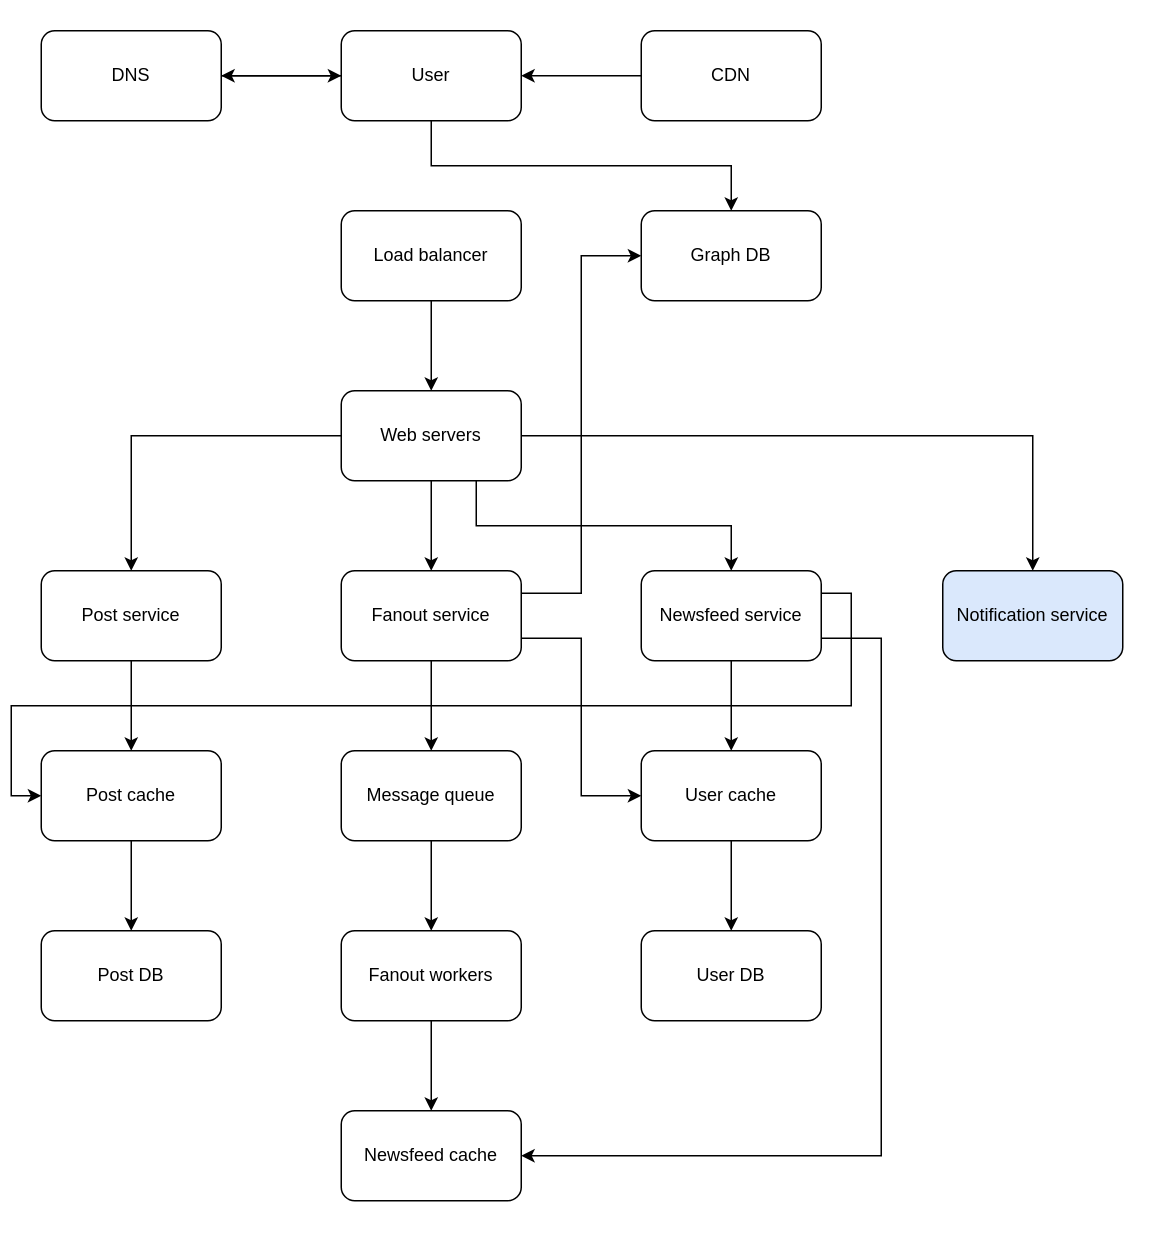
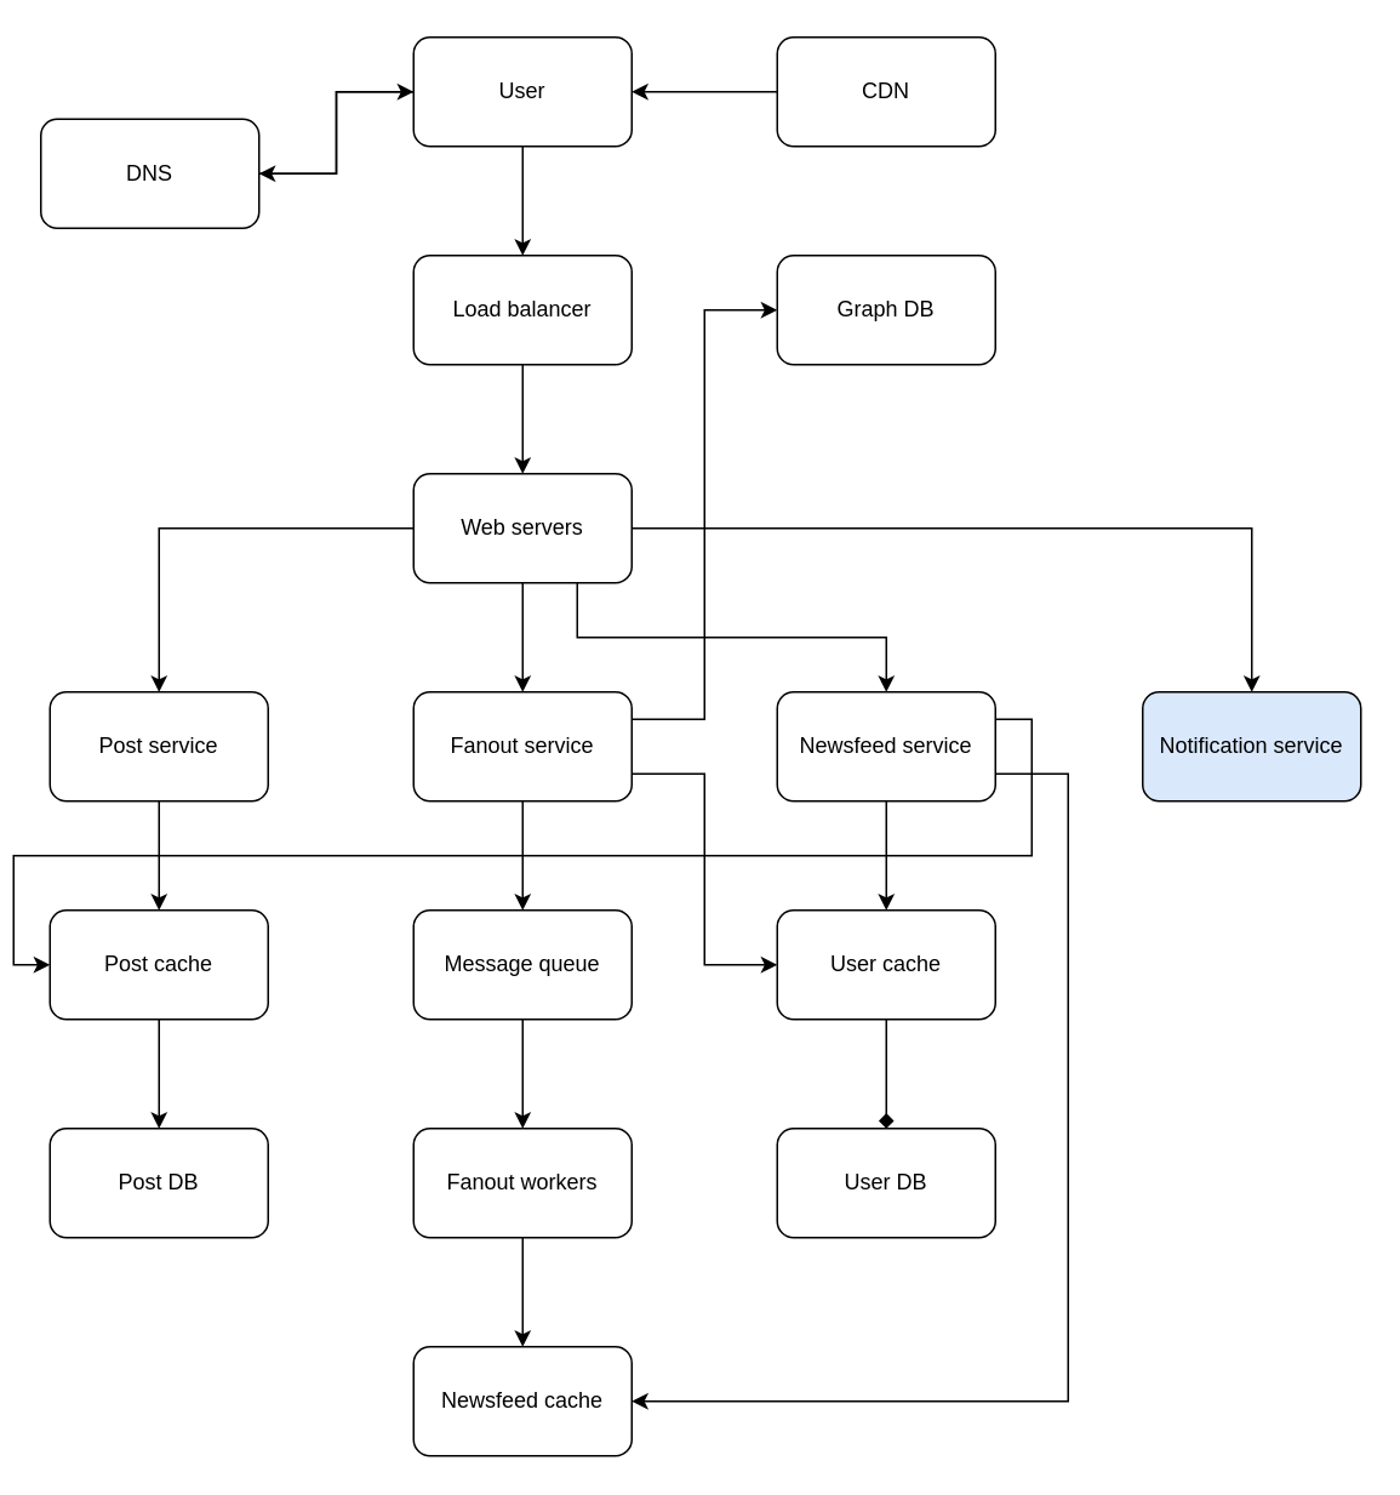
  <mxCell id="0" />
  <mxCell id="1" parent="0" />
- <mxCell id="2" style="edgeStyle=orthogonalEdgeStyle;rounded=0;orthogonalLoop=1;jettySize=auto;html=1;exitX=0.5;exitY=1;exitDx=0;exitDy=0;" parent="1" source="4" target="27" edge="1"><mxGeometry relative="1" as="geometry" /></mxCell>
+ <mxCell id="2" style="edgeStyle=orthogonalEdgeStyle;rounded=0;orthogonalLoop=1;jettySize=auto;html=1;exitX=0.5;exitY=1;exitDx=0;exitDy=0;entryX=0.5;entryY=0;entryDx=0;entryDy=0;" parent="1" source="4" target="6" edge="1"><mxGeometry relative="1" as="geometry" /></mxCell>
  <mxCell id="3" style="edgeStyle=orthogonalEdgeStyle;rounded=0;orthogonalLoop=1;jettySize=auto;html=1;exitX=0;exitY=0.5;exitDx=0;exitDy=0;entryX=1;entryY=0.5;entryDx=0;entryDy=0;" edge="1" parent="1" source="4" target="38"><mxGeometry relative="1" as="geometry" /></mxCell>
  <mxCell id="4" value="User" style="rounded=1;whiteSpace=wrap;html=1;" parent="1" vertex="1"><mxGeometry x="220" y="20" width="120" height="60" as="geometry" /></mxCell>
  <mxCell id="5" style="edgeStyle=orthogonalEdgeStyle;rounded=0;orthogonalLoop=1;jettySize=auto;html=1;exitX=0.5;exitY=1;exitDx=0;exitDy=0;" parent="1" source="6" target="11" edge="1"><mxGeometry relative="1" as="geometry" /></mxCell>
  <mxCell id="6" value="Load balancer" style="rounded=1;whiteSpace=wrap;html=1;" parent="1" vertex="1"><mxGeometry x="220" y="140" width="120" height="60" as="geometry" /></mxCell>
  <mxCell id="7" style="edgeStyle=orthogonalEdgeStyle;rounded=0;orthogonalLoop=1;jettySize=auto;html=1;exitX=0;exitY=0.5;exitDx=0;exitDy=0;" parent="1" source="11" target="13" edge="1"><mxGeometry relative="1" as="geometry" /></mxCell>
  <mxCell id="8" style="edgeStyle=orthogonalEdgeStyle;rounded=0;orthogonalLoop=1;jettySize=auto;html=1;exitX=1;exitY=0.5;exitDx=0;exitDy=0;entryX=0.5;entryY=0;entryDx=0;entryDy=0;" parent="1" source="11" target="14" edge="1"><mxGeometry relative="1" as="geometry" /></mxCell>
  <mxCell id="9" style="edgeStyle=orthogonalEdgeStyle;rounded=0;orthogonalLoop=1;jettySize=auto;html=1;exitX=0.5;exitY=1;exitDx=0;exitDy=0;entryX=0.5;entryY=0;entryDx=0;entryDy=0;" parent="1" source="11" target="21" edge="1"><mxGeometry relative="1" as="geometry" /></mxCell>
  <mxCell id="10" style="edgeStyle=orthogonalEdgeStyle;rounded=0;orthogonalLoop=1;jettySize=auto;html=1;exitX=0.75;exitY=1;exitDx=0;exitDy=0;entryX=0.5;entryY=0;entryDx=0;entryDy=0;" edge="1" parent="1" source="11" target="34"><mxGeometry relative="1" as="geometry" /></mxCell>
  <mxCell id="11" value="Web servers" style="rounded=1;whiteSpace=wrap;html=1;" parent="1" vertex="1"><mxGeometry x="220" y="260" width="120" height="60" as="geometry" /></mxCell>
  <mxCell id="12" style="edgeStyle=orthogonalEdgeStyle;rounded=0;orthogonalLoop=1;jettySize=auto;html=1;exitX=0.5;exitY=1;exitDx=0;exitDy=0;" parent="1" source="13" target="17" edge="1"><mxGeometry relative="1" as="geometry" /></mxCell>
  <mxCell id="13" value="Post service" style="rounded=1;whiteSpace=wrap;html=1;" parent="1" vertex="1"><mxGeometry x="20" y="380" width="120" height="60" as="geometry" /></mxCell>
  <mxCell id="14" value="Notification service" style="rounded=1;whiteSpace=wrap;html=1;fillColor=#dae8fc;" parent="1" vertex="1"><mxGeometry x="621" y="380" width="120" height="60" as="geometry" /></mxCell>
  <mxCell id="15" value="Post DB" style="rounded=1;whiteSpace=wrap;html=1;" parent="1" vertex="1"><mxGeometry x="20" y="620" width="120" height="60" as="geometry" /></mxCell>
  <mxCell id="16" style="edgeStyle=orthogonalEdgeStyle;rounded=0;orthogonalLoop=1;jettySize=auto;html=1;exitX=0.5;exitY=1;exitDx=0;exitDy=0;entryX=0.5;entryY=0;entryDx=0;entryDy=0;" parent="1" source="17" target="15" edge="1"><mxGeometry relative="1" as="geometry" /></mxCell>
  <mxCell id="17" value="Post cache" style="rounded=1;whiteSpace=wrap;html=1;" parent="1" vertex="1"><mxGeometry x="20" y="500" width="120" height="60" as="geometry" /></mxCell>
  <mxCell id="18" style="edgeStyle=orthogonalEdgeStyle;rounded=0;orthogonalLoop=1;jettySize=auto;html=1;exitX=0.5;exitY=1;exitDx=0;exitDy=0;entryX=0.5;entryY=0;entryDx=0;entryDy=0;" edge="1" parent="1" source="21" target="23"><mxGeometry relative="1" as="geometry" /></mxCell>
  <mxCell id="19" style="edgeStyle=orthogonalEdgeStyle;rounded=0;orthogonalLoop=1;jettySize=auto;html=1;exitX=1;exitY=0.25;exitDx=0;exitDy=0;entryX=0;entryY=0.5;entryDx=0;entryDy=0;" edge="1" parent="1" source="21" target="27"><mxGeometry relative="1" as="geometry" /></mxCell>
  <mxCell id="20" style="edgeStyle=orthogonalEdgeStyle;rounded=0;orthogonalLoop=1;jettySize=auto;html=1;exitX=1;exitY=0.75;exitDx=0;exitDy=0;entryX=0;entryY=0.5;entryDx=0;entryDy=0;" edge="1" parent="1" source="21" target="29"><mxGeometry relative="1" as="geometry" /></mxCell>
  <mxCell id="21" value="Fanout service" style="rounded=1;whiteSpace=wrap;html=1;" parent="1" vertex="1"><mxGeometry x="220" y="380" width="120" height="60" as="geometry" /></mxCell>
  <mxCell id="22" style="edgeStyle=orthogonalEdgeStyle;rounded=0;orthogonalLoop=1;jettySize=auto;html=1;exitX=0.5;exitY=1;exitDx=0;exitDy=0;entryX=0.5;entryY=0;entryDx=0;entryDy=0;" edge="1" parent="1" source="23" target="25"><mxGeometry relative="1" as="geometry" /></mxCell>
  <mxCell id="23" value="Message queue" style="rounded=1;whiteSpace=wrap;html=1;" parent="1" vertex="1"><mxGeometry x="220" y="500" width="120" height="60" as="geometry" /></mxCell>
  <mxCell id="24" style="edgeStyle=orthogonalEdgeStyle;rounded=0;orthogonalLoop=1;jettySize=auto;html=1;exitX=0.5;exitY=1;exitDx=0;exitDy=0;" edge="1" parent="1" source="25" target="26"><mxGeometry relative="1" as="geometry" /></mxCell>
  <mxCell id="25" value="Fanout workers" style="rounded=1;whiteSpace=wrap;html=1;" vertex="1" parent="1"><mxGeometry x="220" y="620" width="120" height="60" as="geometry" /></mxCell>
  <mxCell id="26" value="Newsfeed cache" style="rounded=1;whiteSpace=wrap;html=1;" vertex="1" parent="1"><mxGeometry x="220" y="740" width="120" height="60" as="geometry" /></mxCell>
  <mxCell id="27" value="Graph DB" style="rounded=1;whiteSpace=wrap;html=1;" vertex="1" parent="1"><mxGeometry x="420" y="140" width="120" height="60" as="geometry" /></mxCell>
- <mxCell id="28" style="edgeStyle=orthogonalEdgeStyle;rounded=0;orthogonalLoop=1;jettySize=auto;html=1;exitX=0.5;exitY=1;exitDx=0;exitDy=0;entryX=0.5;entryY=0;entryDx=0;entryDy=0;" edge="1" parent="1" source="29" target="30"><mxGeometry relative="1" as="geometry" /></mxCell>
+ <mxCell id="28" style="edgeStyle=orthogonalEdgeStyle;rounded=0;orthogonalLoop=1;jettySize=auto;html=1;exitX=0.5;exitY=1;exitDx=0;exitDy=0;entryX=0.5;entryY=0;entryDx=0;entryDy=0;endArrow=diamond;" edge="1" parent="1" source="29" target="30"><mxGeometry relative="1" as="geometry" /></mxCell>
  <mxCell id="29" value="User cache" style="rounded=1;whiteSpace=wrap;html=1;" vertex="1" parent="1"><mxGeometry x="420" y="500" width="120" height="60" as="geometry" /></mxCell>
  <mxCell id="30" value="User DB" style="rounded=1;whiteSpace=wrap;html=1;" vertex="1" parent="1"><mxGeometry x="420" y="620" width="120" height="60" as="geometry" /></mxCell>
  <mxCell id="31" style="edgeStyle=orthogonalEdgeStyle;rounded=0;orthogonalLoop=1;jettySize=auto;html=1;exitX=0.5;exitY=1;exitDx=0;exitDy=0;entryX=0.5;entryY=0;entryDx=0;entryDy=0;" edge="1" parent="1" source="34" target="29"><mxGeometry relative="1" as="geometry" /></mxCell>
  <mxCell id="32" style="edgeStyle=orthogonalEdgeStyle;rounded=0;orthogonalLoop=1;jettySize=auto;html=1;exitX=1;exitY=0.25;exitDx=0;exitDy=0;entryX=0;entryY=0.5;entryDx=0;entryDy=0;" edge="1" parent="1" source="34" target="17"><mxGeometry relative="1" as="geometry" /></mxCell>
  <mxCell id="33" style="edgeStyle=orthogonalEdgeStyle;rounded=0;orthogonalLoop=1;jettySize=auto;html=1;exitX=1;exitY=0.75;exitDx=0;exitDy=0;entryX=1;entryY=0.5;entryDx=0;entryDy=0;" edge="1" parent="1" source="34" target="26"><mxGeometry relative="1" as="geometry"><Array as="points"><mxPoint x="580" y="425" /><mxPoint x="580" y="770" /></Array></mxGeometry></mxCell>
  <mxCell id="34" value="Newsfeed service" style="rounded=1;whiteSpace=wrap;html=1;" vertex="1" parent="1"><mxGeometry x="420" y="380" width="120" height="60" as="geometry" /></mxCell>
  <mxCell id="35" style="edgeStyle=orthogonalEdgeStyle;rounded=0;orthogonalLoop=1;jettySize=auto;html=1;exitX=0;exitY=0.5;exitDx=0;exitDy=0;entryX=1;entryY=0.5;entryDx=0;entryDy=0;" edge="1" parent="1" source="36" target="4"><mxGeometry relative="1" as="geometry" /></mxCell>
  <mxCell id="36" value="CDN" style="rounded=1;whiteSpace=wrap;html=1;" vertex="1" parent="1"><mxGeometry x="420" y="20" width="120" height="60" as="geometry" /></mxCell>
  <mxCell id="37" style="edgeStyle=orthogonalEdgeStyle;rounded=0;orthogonalLoop=1;jettySize=auto;html=1;exitX=1;exitY=0.5;exitDx=0;exitDy=0;entryX=0;entryY=0.5;entryDx=0;entryDy=0;" edge="1" parent="1" source="38" target="4"><mxGeometry relative="1" as="geometry" /></mxCell>
- <mxCell id="38" value="DNS" style="rounded=1;whiteSpace=wrap;html=1;" vertex="1" parent="1"><mxGeometry x="20" y="20" width="120" height="60" as="geometry" /></mxCell>
+ <mxCell id="38" value="DNS" style="rounded=1;whiteSpace=wrap;html=1;" vertex="1" parent="1"><mxGeometry x="15" y="65" width="120" height="60" as="geometry" /></mxCell>
